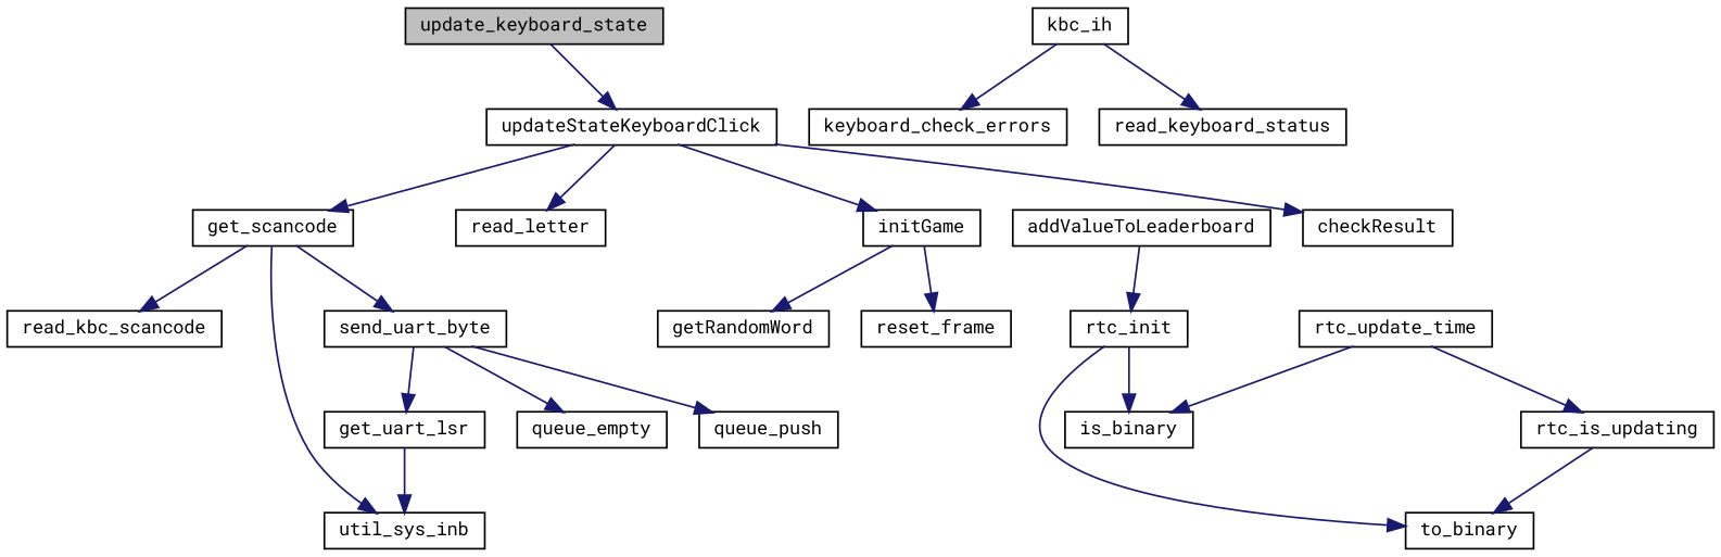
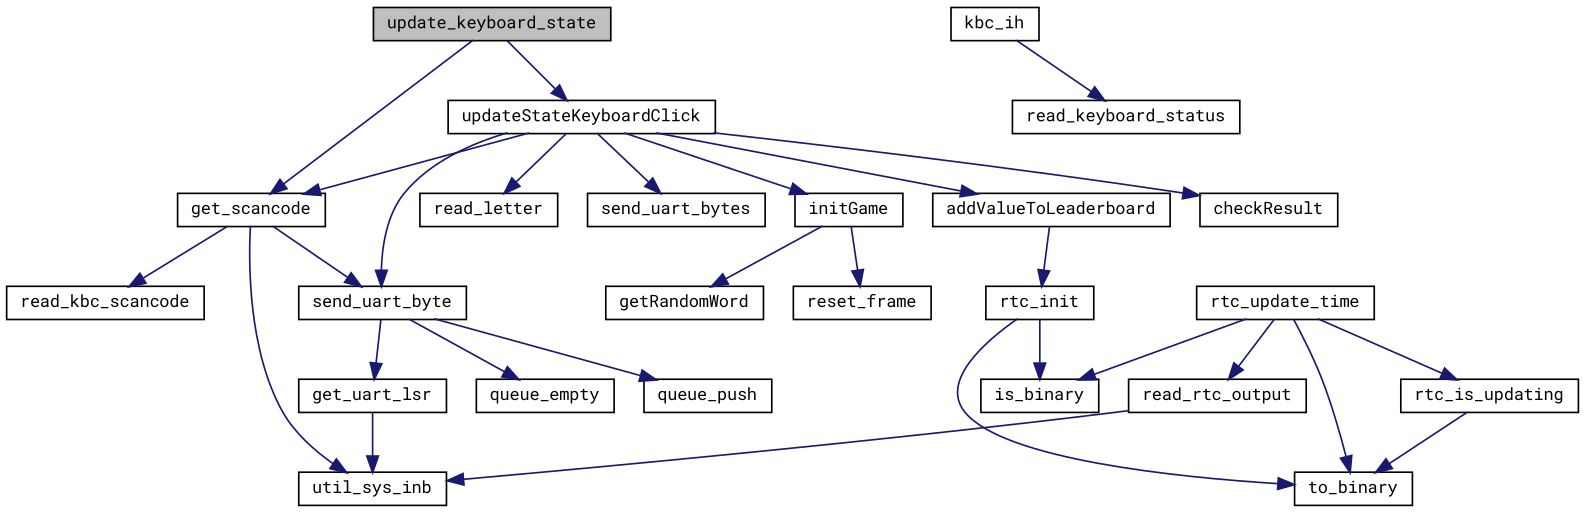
  digraph {
    fontname="Roboto Mono"
    rankdir=TB
    node [color=black fillcolor=white fontname="Roboto Mono" fontsize=10 shape=record style=filled]
    edge [color=midnightblue fontname="Roboto Mono" fontsize=10 labelfontname=Helvetica labelfontsize=10 style=solid]
    n1 [fillcolor=grey75 fontcolor=black height=0.2 label=update_keyboard_state width=0.4]
    n2 [height=0.2 label=get_scancode width=0.4]
    n3 [height=0.2 label=updateStateKeyboardClick width=0.4]
    n4 [height=0.2 label=read_kbc_scancode width=0.4]
    n5 [height=0.2 label=util_sys_inb width=0.4]
    n6 [height=0.2 label=send_uart_byte width=0.4]
    n7 [height=0.2 label=kbc_ih width=0.4]
-   n8 [height=0.2 label=keyboard_check_errors width=0.4]
    n9 [height=0.2 label=read_keyboard_status width=0.4]
    n10 [height=0.2 label=addValueToLeaderboard width=0.4]
    n11 [height=0.2 label=checkResult width=0.4]
    n12 [height=0.2 label=initGame width=0.4]
    n13 [height=0.2 label=read_letter width=0.4]
+   n14 [height=0.2 label=send_uart_bytes width=0.4]
    n15 [height=0.2 label=rtc_init width=0.4]
    n16 [height=0.2 label=reset_frame width=0.4]
    n17 [height=0.2 label=getRandomWord width=0.4]
    n18 [height=0.2 label=get_uart_lsr width=0.4]
    n19 [height=0.2 label=queue_empty width=0.4]
    n20 [height=0.2 label=queue_push width=0.4]
    n21 [height=0.2 label=is_binary width=0.4]
    n22 [height=0.2 label=to_binary width=0.4]
    n23 [height=0.2 label=rtc_update_time width=0.4]
+   n24 [height=0.2 label=read_rtc_output width=0.4]
    n25 [height=0.2 label=rtc_is_updating width=0.4]
+   n1 -> n2
    n1 -> n3
    n2 -> n4
    n2 -> n5
    n2 -> n6
    n3 -> n2
+   n3 -> n6
+   n3 -> n10
    n3 -> n11
    n3 -> n12
    n3 -> n13
+   n3 -> n14
    n6 -> n18
    n6 -> n19
    n6 -> n20
-   n7 -> n8
    n7 -> n9
    n10 -> n15
    n12 -> n16
    n12 -> n17
    n15 -> n21
    n15 -> n22
    n18 -> n5
    n23 -> n21
+   n23 -> n22
+   n23 -> n24
    n23 -> n25
+   n24 -> n5
    n25 -> n22
  }
